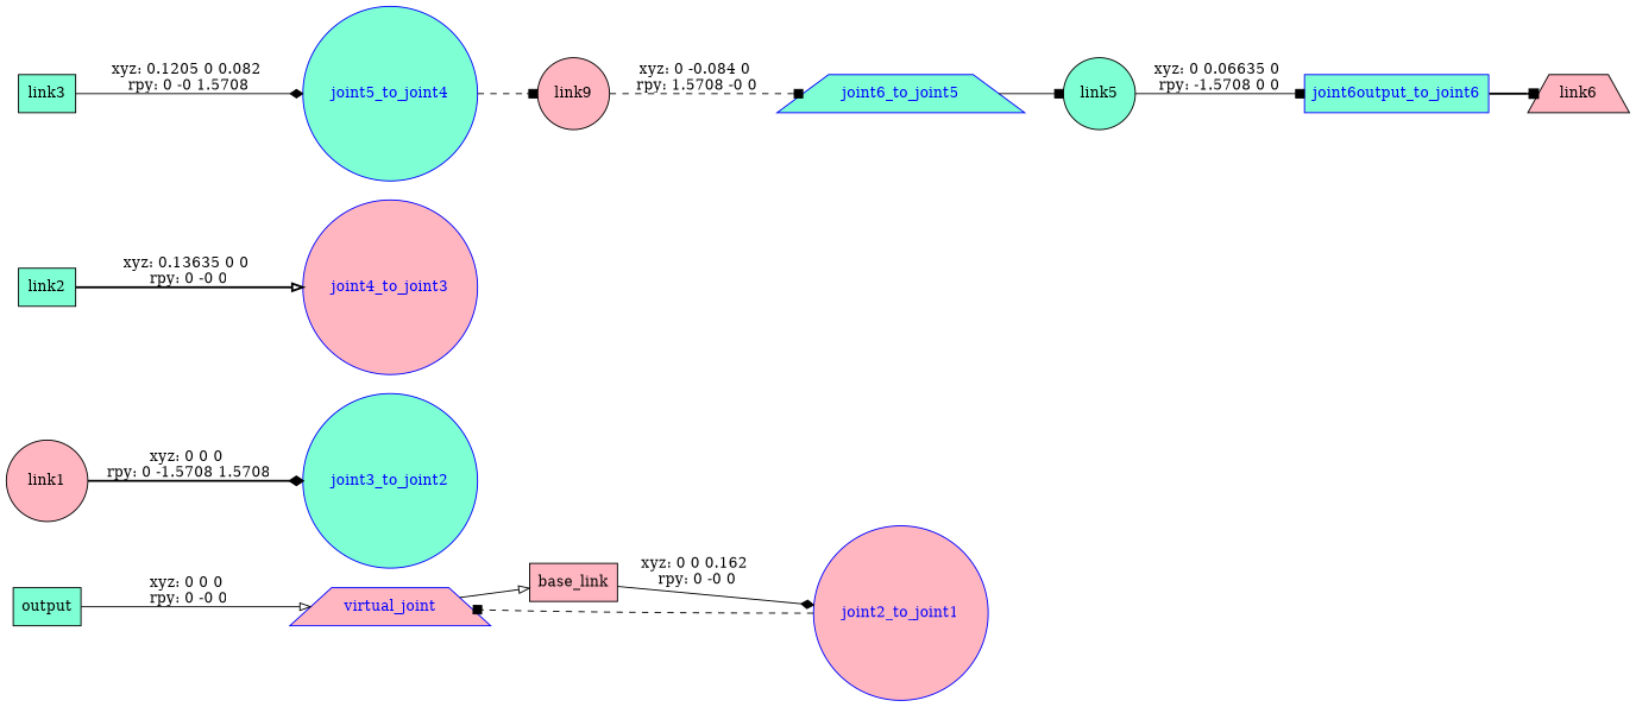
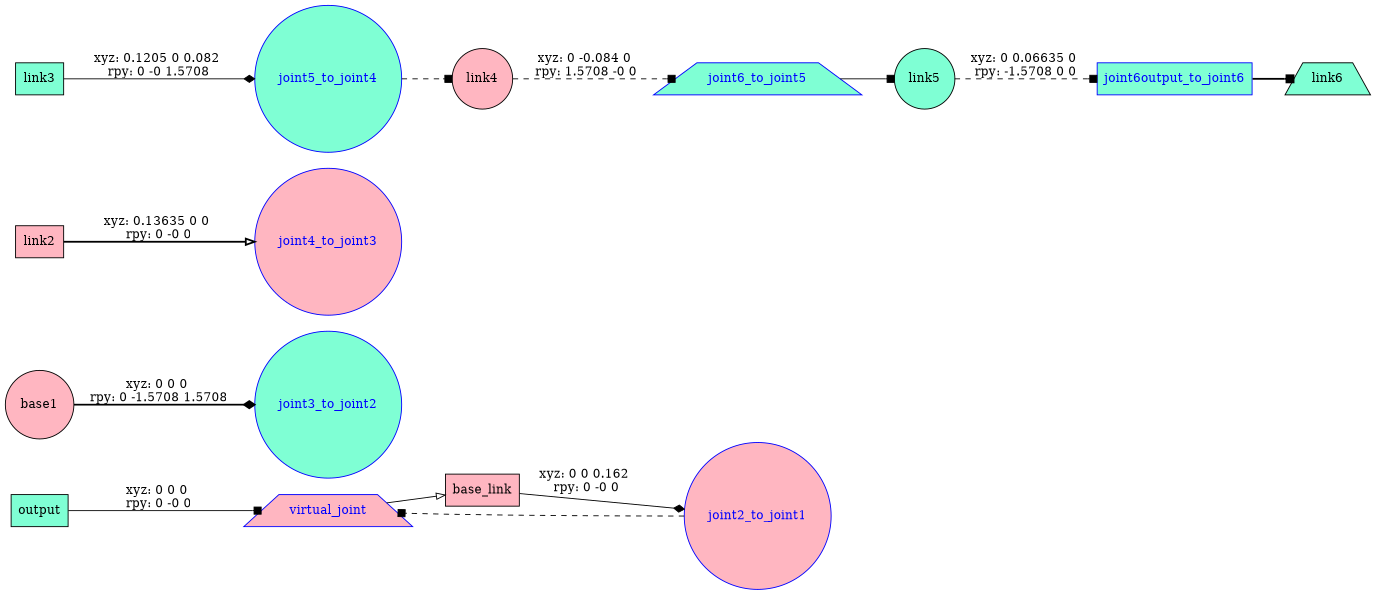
  digraph {
    rankdir=LR
    node [fillcolor=aquamarine shape=circle style=filled]
    edge [arrowhead=box style=solid]
    n1 [label=output shape=box]
    virtual_joint [color=blue fillcolor=lightpink fontcolor=blue shape=trapezium]
    n3 [fillcolor=lightpink label=base_link shape=box]
    joint2_to_joint1 [color=blue fillcolor=lightpink fontcolor=blue]
-   n5 [fillcolor=lightpink label=link1]
+   n5 [fillcolor=lightpink label=base1]
    joint3_to_joint2 [color=blue fontcolor=blue]
-   n7 [label=link2 shape=box]
+   n7 [fillcolor=lightpink label=link2 shape=box]
    joint4_to_joint3 [color=blue fillcolor=lightpink fontcolor=blue]
    n9 [label=link3 shape=box]
    joint5_to_joint4 [color=blue fontcolor=blue]
-   n11 [fillcolor=lightpink label=link9]
+   n11 [fillcolor=lightpink label=link4]
    joint6_to_joint5 [color=blue fontcolor=blue shape=trapezium]
    n13 [label=link5]
    joint6output_to_joint6 [color=blue fontcolor=blue shape=box]
-   n15 [fillcolor=lightpink label=link6 shape=trapezium]
-   n1 -> virtual_joint [arrowhead=onormal label="xyz: 0 0 0 \nrpy: 0 -0 0"]
+   n15 [label=link6 shape=trapezium]
+   n1 -> virtual_joint [label="xyz: 0 0 0 \nrpy: 0 -0 0"]
    virtual_joint -> n3 [arrowhead=onormal]
    n3 -> joint2_to_joint1 [arrowhead=diamond label="xyz: 0 0 0.162 \nrpy: 0 -0 0"]
    joint2_to_joint1 -> virtual_joint [style=dashed]
    n5 -> joint3_to_joint2 [arrowhead=diamond label="xyz: 0 0 0 \nrpy: 0 -1.5708 1.5708" style=bold]
    n7 -> joint4_to_joint3 [arrowhead=onormal label="xyz: 0.13635 0 0 \nrpy: 0 -0 0" style=bold]
    n9 -> joint5_to_joint4 [arrowhead=diamond label="xyz: 0.1205 0 0.082 \nrpy: 0 -0 1.5708"]
    joint5_to_joint4 -> n11 [style=dashed]
    n11 -> joint6_to_joint5 [label="xyz: 0 -0.084 0 \nrpy: 1.5708 -0 0" style=dashed]
    joint6_to_joint5 -> n13
-   n13 -> joint6output_to_joint6 [label="xyz: 0 0.06635 0 \nrpy: -1.5708 0 0"]
+   n13 -> joint6output_to_joint6 [label="xyz: 0 0.06635 0 \nrpy: -1.5708 0 0" style=dashed]
    joint6output_to_joint6 -> n15 [style=bold]
  }
